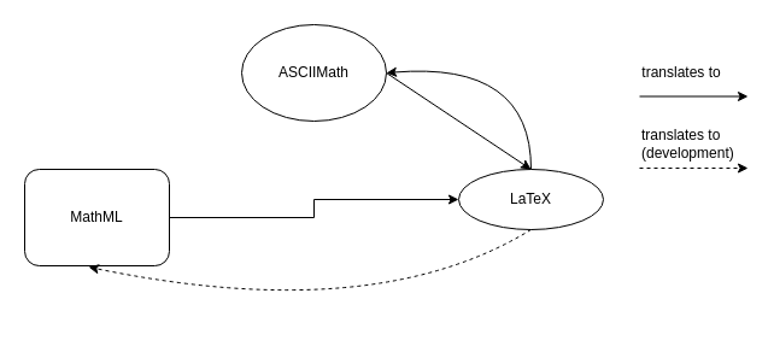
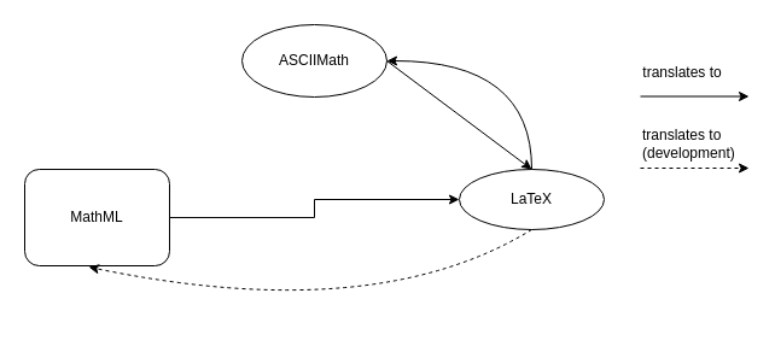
  <mxCell id="0" />
  <mxCell id="1" parent="0" />
- <mxCell id="2" value="ASCIIMath" style="ellipse;whiteSpace=wrap;html=1;" parent="1" vertex="1"><mxGeometry x="200" y="20" width="120" height="80" as="geometry" /></mxCell>
+ <mxCell id="2" value="ASCIIMath" style="ellipse;whiteSpace=wrap;html=1;" parent="1" vertex="1"><mxGeometry x="200" y="20" width="120" height="60" as="geometry" /></mxCell>
  <mxCell id="3" style="edgeStyle=orthogonalEdgeStyle;rounded=0;orthogonalLoop=1;jettySize=auto;html=1;" parent="1" source="4" target="5" edge="1"><mxGeometry relative="1" as="geometry" /></mxCell>
  <mxCell id="4" value="MathML" style="whiteSpace=wrap;html=1;rounded=1;" parent="1" vertex="1"><mxGeometry x="20" y="140" width="120" height="80" as="geometry" /></mxCell>
  <mxCell id="5" value="LaTeX" style="ellipse;whiteSpace=wrap;html=1;" parent="1" vertex="1"><mxGeometry x="380" y="140" width="120" height="50" as="geometry" /></mxCell>
  <mxCell id="6" value="" style="endArrow=classic;html=1;exitX=1;exitY=0.5;exitDx=0;exitDy=0;entryX=0.5;entryY=0;entryDx=0;entryDy=0;" parent="1" source="2" target="5" edge="1"><mxGeometry width="50" height="50" relative="1" as="geometry"><mxPoint x="260" y="270" as="sourcePoint" /><mxPoint x="310" y="220" as="targetPoint" /></mxGeometry></mxCell>
  <mxCell id="7" value="" style="curved=1;endArrow=classic;html=1;entryX=0.442;entryY=1.013;entryDx=0;entryDy=0;entryPerimeter=0;exitX=0.5;exitY=1;exitDx=0;exitDy=0;strokeColor=#000000;dashed=1;" parent="1" source="5" target="4" edge="1"><mxGeometry width="50" height="50" relative="1" as="geometry"><mxPoint x="260" y="270" as="sourcePoint" /><mxPoint x="310" y="220" as="targetPoint" /><Array as="points"><mxPoint x="310" y="270" /></Array></mxGeometry></mxCell>
  <mxCell id="8" value="" style="curved=1;endArrow=classic;html=1;entryX=1;entryY=0.5;entryDx=0;entryDy=0;exitX=0.5;exitY=0;exitDx=0;exitDy=0;strokeColor=#000000;" parent="1" source="5" target="2" edge="1"><mxGeometry width="50" height="50" relative="1" as="geometry"><mxPoint x="450" y="230" as="sourcePoint" /><mxPoint x="83.04" y="231.04" as="targetPoint" /><Array as="points"><mxPoint x="440" y="50" /></Array></mxGeometry></mxCell>
  <mxCell id="9" value="" style="endArrow=classic;html=1;strokeColor=#000000;" parent="1" edge="1"><mxGeometry width="50" height="50" relative="1" as="geometry"><mxPoint x="530" y="79.5" as="sourcePoint" /><mxPoint x="620" y="79.5" as="targetPoint" /></mxGeometry></mxCell>
  <mxCell id="10" value="" style="endArrow=classic;html=1;dashed=1;strokeColor=#000000;" parent="1" edge="1"><mxGeometry width="50" height="50" relative="1" as="geometry"><mxPoint x="530" y="139" as="sourcePoint" /><mxPoint x="620" y="139" as="targetPoint" /></mxGeometry></mxCell>
  <mxCell id="11" value="translates to" style="text;html=1;strokeColor=none;fillColor=none;align=center;verticalAlign=middle;whiteSpace=wrap;rounded=0;" parent="1" vertex="1"><mxGeometry x="530" y="50" width="70" height="20" as="geometry" /></mxCell>
  <mxCell id="12" value="translates to&lt;br&gt;(development)" style="text;html=1;strokeColor=none;fillColor=none;align=left;verticalAlign=middle;whiteSpace=wrap;rounded=0;" parent="1" vertex="1"><mxGeometry x="530" y="109" width="80" height="20" as="geometry" /></mxCell>
